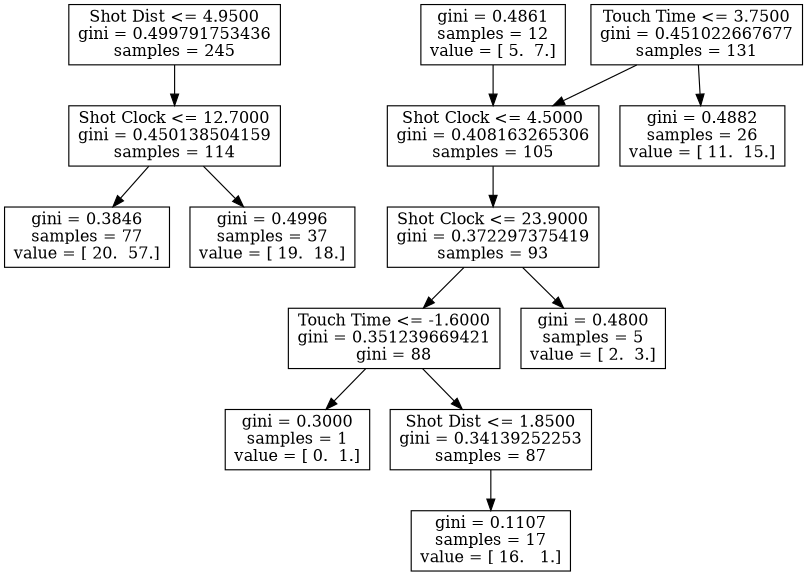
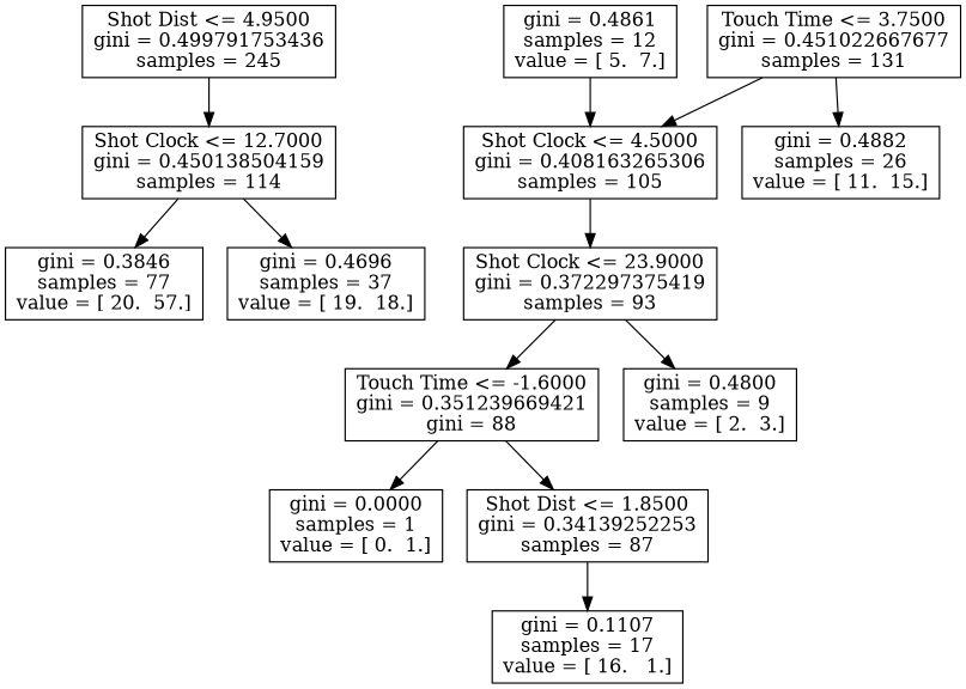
  digraph {
    fontname="DejaVu Serif"
    node [fontname="DejaVu Serif" shape=box]
    edge [fontname="DejaVu Serif"]
    n1 [label="Shot Dist <= 4.9500\ngini = 0.499791753436\nsamples = 245"]
    n2 [label="Shot Clock <= 12.7000\ngini = 0.450138504159\nsamples = 114"]
    n3 [label="Touch Time <= 3.7500\ngini = 0.451022667677\nsamples = 131"]
    n4 [label="Shot Clock <= 4.5000\ngini = 0.408163265306\nsamples = 105"]
    n5 [label="gini = 0.4882\nsamples = 26\nvalue = [ 11.  15.]"]
    n6 [label="gini = 0.3846\nsamples = 77\nvalue = [ 20.  57.]"]
-   n7 [label="gini = 0.4996\nsamples = 37\nvalue = [ 19.  18.]"]
+   n7 [label="gini = 0.4696\nsamples = 37\nvalue = [ 19.  18.]"]
    n8 [label="Shot Clock <= 23.9000\ngini = 0.372297375419\nsamples = 93"]
    n9 [label="gini = 0.4861\nsamples = 12\nvalue = [ 5.  7.]"]
    n10 [label="Touch Time <= -1.6000\ngini = 0.351239669421\ngini = 88"]
-   n11 [label="gini = 0.4800\nsamples = 5\nvalue = [ 2.  3.]"]
-   n12 [label="gini = 0.3000\nsamples = 1\nvalue = [ 0.  1.]"]
+   n11 [label="gini = 0.4800\nsamples = 9\nvalue = [ 2.  3.]"]
+   n12 [label="gini = 0.0000\nsamples = 1\nvalue = [ 0.  1.]"]
    n13 [label="Shot Dist <= 1.8500\ngini = 0.34139252253\nsamples = 87"]
    n14 [label="gini = 0.1107\nsamples = 17\nvalue = [ 16.   1.]"]
    n1 -> n2
    n2 -> n6
    n2 -> n7
    n3 -> n4
    n3 -> n5
    n4 -> n8
    n8 -> n10
    n8 -> n11
    n9 -> n4
    n10 -> n12
    n10 -> n13
    n13 -> n14
  }
